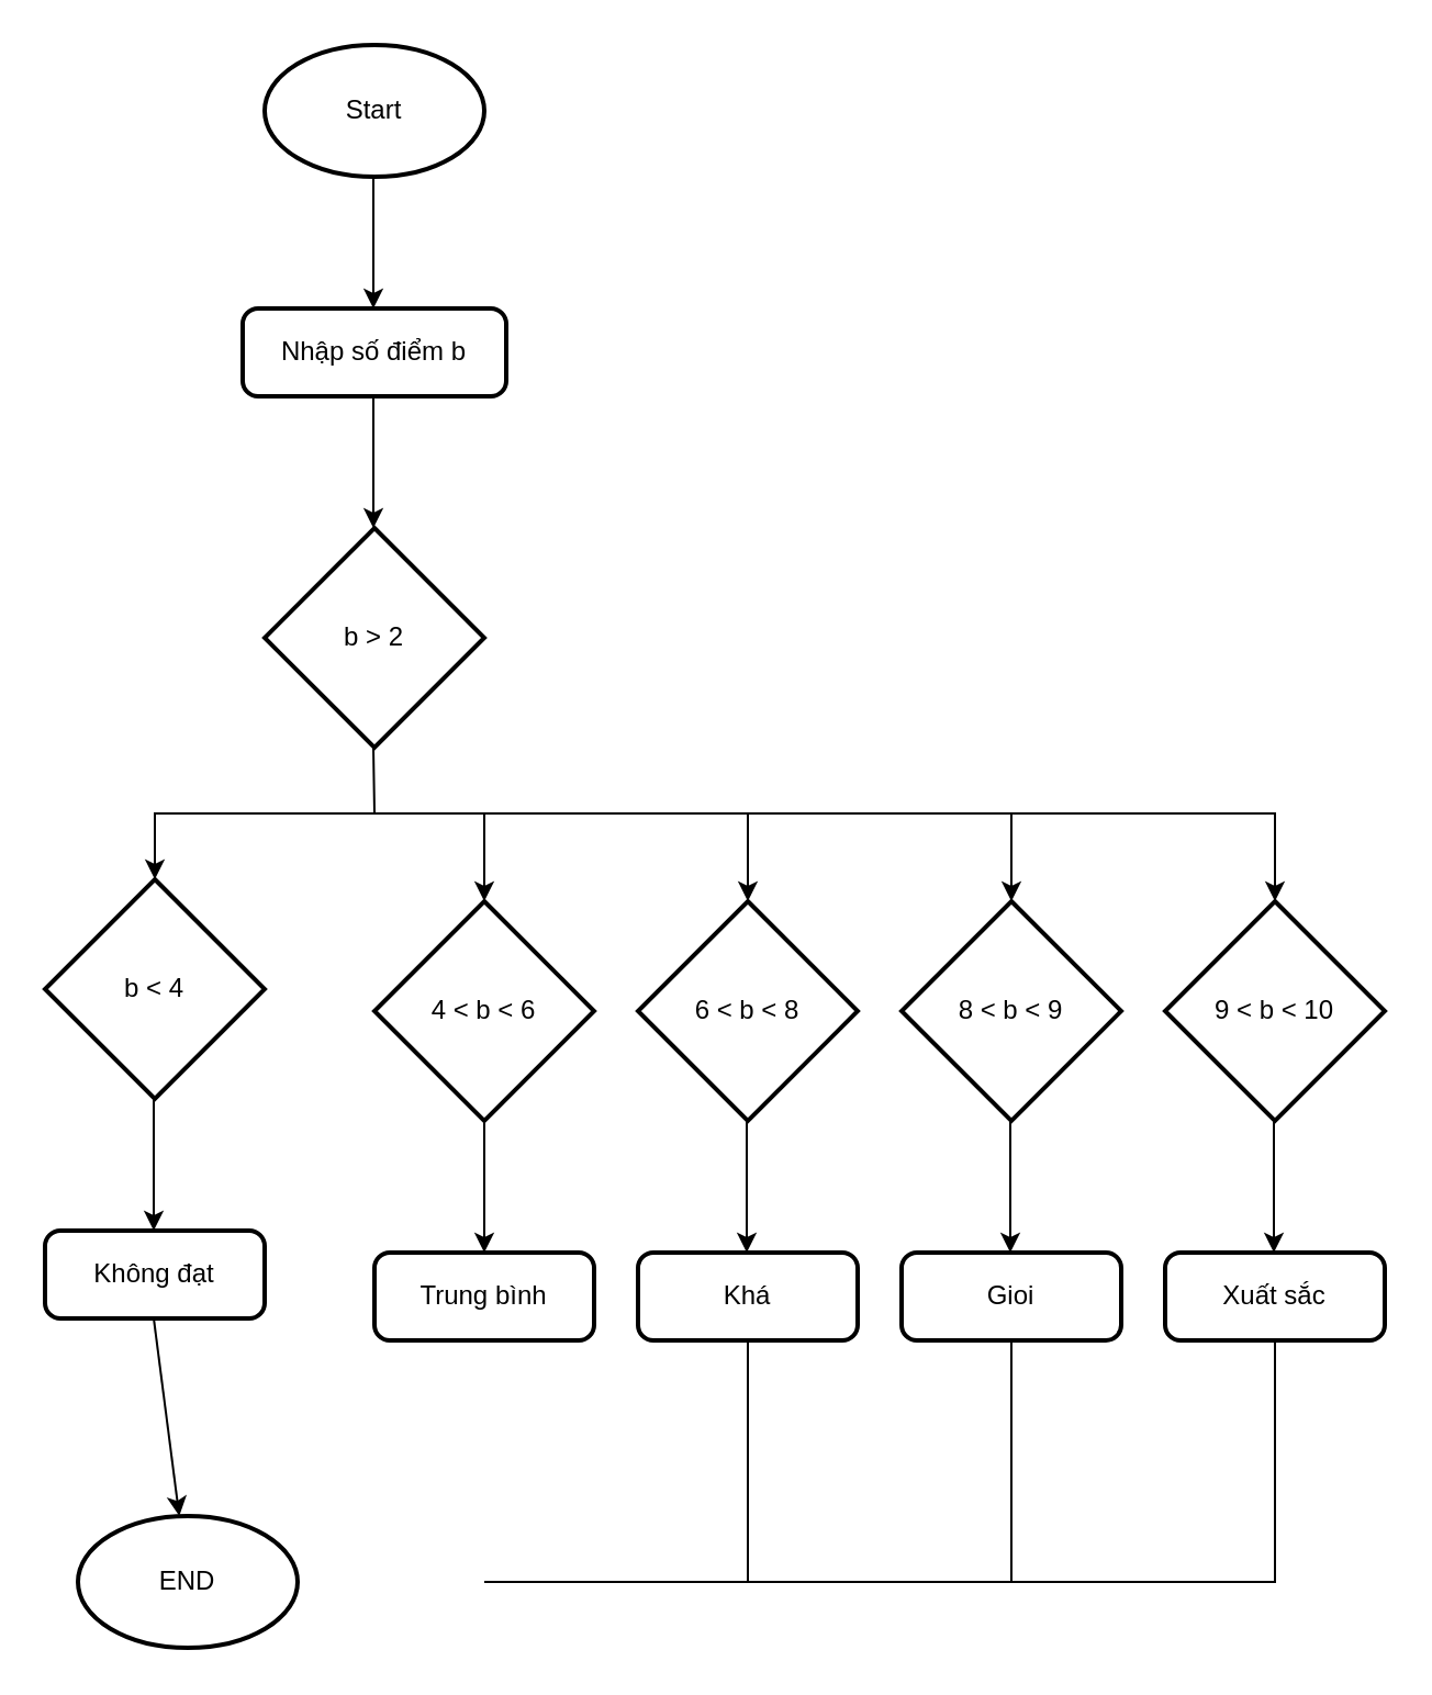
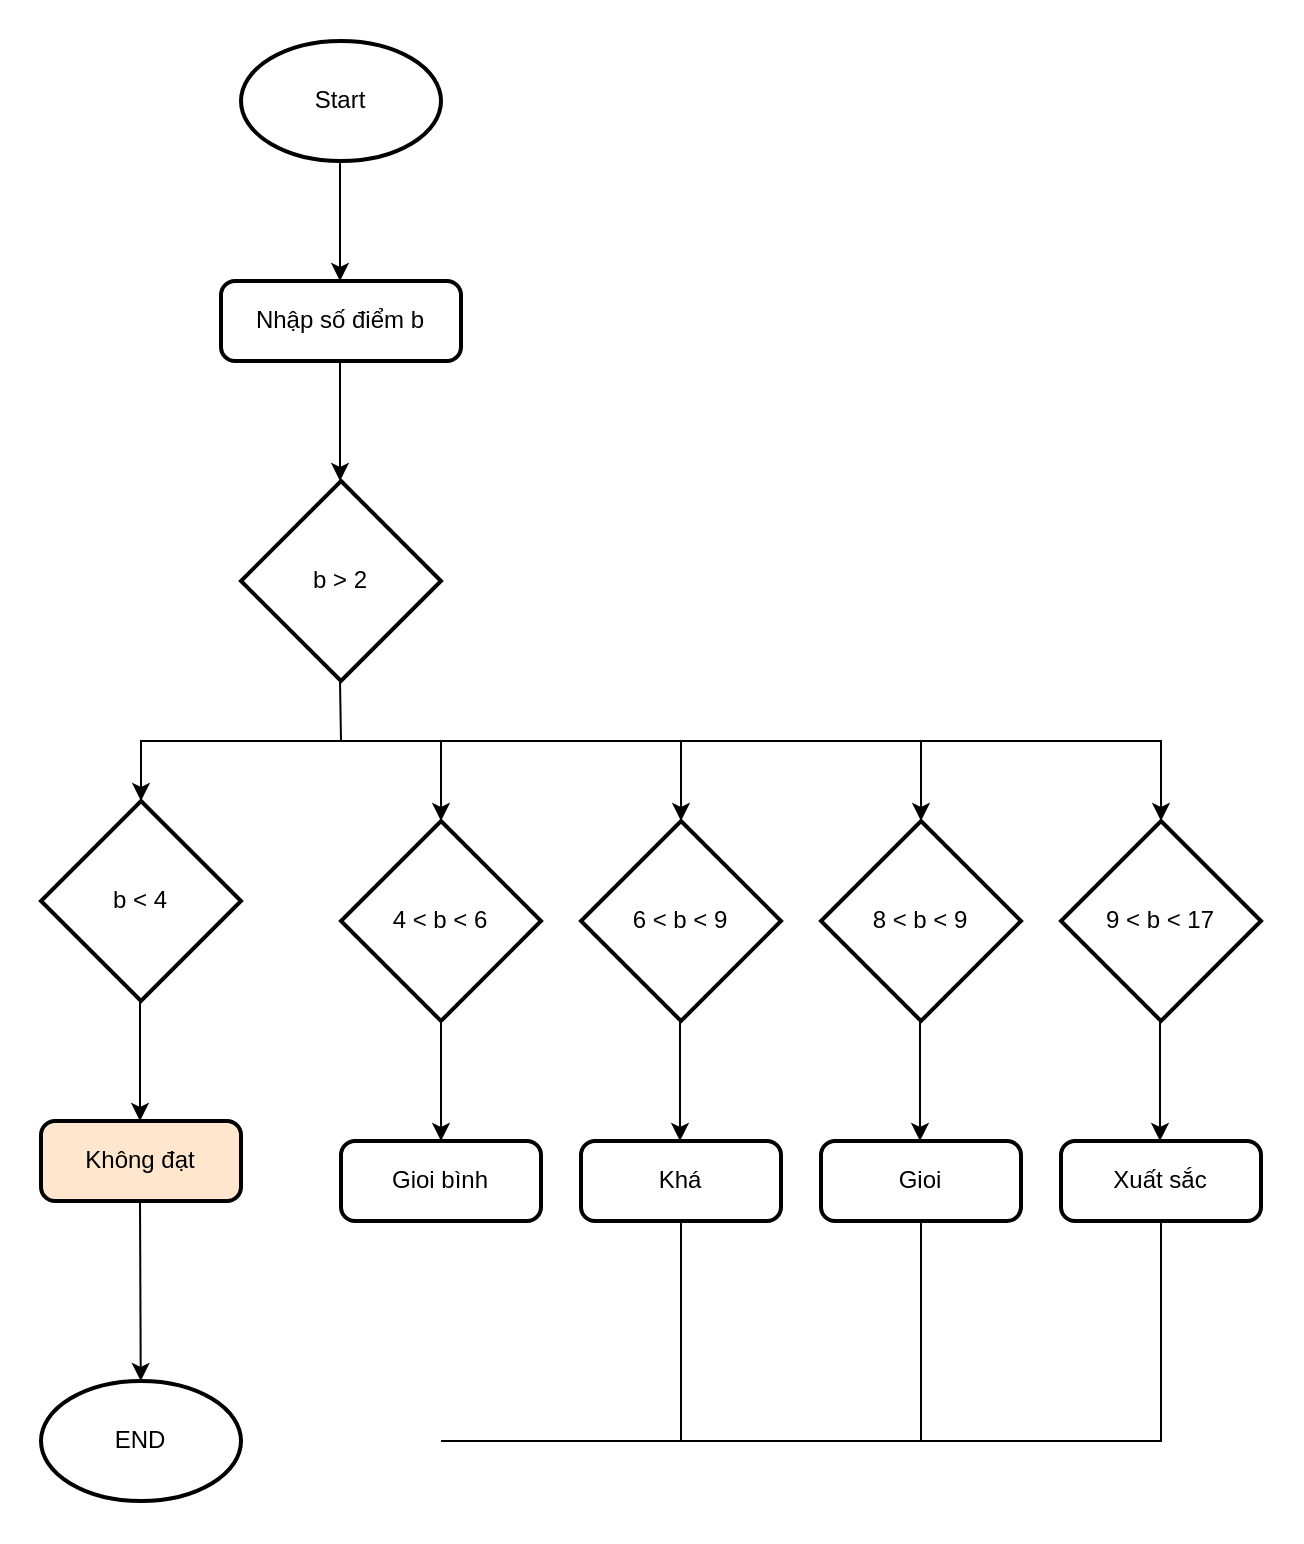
  <mxCell id="0" />
  <mxCell id="1" parent="0" />
  <mxCell id="2" value="&lt;font style=&quot;vertical-align: inherit;&quot;&gt;&lt;font style=&quot;vertical-align: inherit;&quot;&gt;Start&lt;/font&gt;&lt;/font&gt;" style="strokeWidth=2;html=1;shape=mxgraph.flowchart.start_1;whiteSpace=wrap;" vertex="1" parent="1"><mxGeometry x="120" y="20" width="100" height="60" as="geometry" /></mxCell>
  <mxCell id="3" value="" style="endArrow=classic;html=1;rounded=0;" edge="1" parent="1"><mxGeometry width="50" height="50" relative="1" as="geometry"><mxPoint x="169.5" y="80" as="sourcePoint" /><mxPoint x="169.5" y="140" as="targetPoint" /></mxGeometry></mxCell>
  <mxCell id="4" value="&lt;font style=&quot;vertical-align: inherit;&quot;&gt;&lt;font style=&quot;vertical-align: inherit;&quot;&gt;Nhập số điểm b&lt;/font&gt;&lt;/font&gt;" style="rounded=1;whiteSpace=wrap;html=1;absoluteArcSize=1;arcSize=14;strokeWidth=2;" vertex="1" parent="1"><mxGeometry x="110" y="140" width="120" height="40" as="geometry" /></mxCell>
  <mxCell id="5" value="" style="endArrow=classic;html=1;rounded=0;" edge="1" parent="1"><mxGeometry width="50" height="50" relative="1" as="geometry"><mxPoint x="169.5" y="180" as="sourcePoint" /><mxPoint x="169.5" y="240" as="targetPoint" /></mxGeometry></mxCell>
  <mxCell id="6" value="&lt;font style=&quot;vertical-align: inherit;&quot;&gt;&lt;font style=&quot;vertical-align: inherit;&quot;&gt;b &amp;gt; 2&lt;/font&gt;&lt;/font&gt;" style="strokeWidth=2;html=1;shape=mxgraph.flowchart.decision;whiteSpace=wrap;" vertex="1" parent="1"><mxGeometry x="120" y="240" width="100" height="100" as="geometry" /></mxCell>
  <mxCell id="7" value="" style="endArrow=classic;html=1;rounded=0;entryX=0.5;entryY=0;entryDx=0;entryDy=0;entryPerimeter=0;" edge="1" parent="1" target="8"><mxGeometry width="50" height="50" relative="1" as="geometry"><mxPoint x="169.5" y="340" as="sourcePoint" /><mxPoint x="110" y="380" as="targetPoint" /><Array as="points"><mxPoint x="170" y="370" /><mxPoint x="70" y="370" /></Array></mxGeometry></mxCell>
  <mxCell id="8" value="&lt;font style=&quot;vertical-align: inherit;&quot;&gt;&lt;font style=&quot;vertical-align: inherit;&quot;&gt;b &amp;lt; 4&lt;/font&gt;&lt;/font&gt;" style="strokeWidth=2;html=1;shape=mxgraph.flowchart.decision;whiteSpace=wrap;" vertex="1" parent="1"><mxGeometry x="20" y="400" width="100" height="100" as="geometry" /></mxCell>
  <mxCell id="9" value="" style="endArrow=classic;html=1;rounded=0;" edge="1" parent="1"><mxGeometry width="50" height="50" relative="1" as="geometry"><mxPoint x="69.5" y="500" as="sourcePoint" /><mxPoint x="69.5" y="560" as="targetPoint" /></mxGeometry></mxCell>
- <mxCell id="10" value="&lt;font style=&quot;vertical-align: inherit;&quot;&gt;&lt;font style=&quot;vertical-align: inherit;&quot;&gt;Không đạt&lt;/font&gt;&lt;/font&gt;" style="rounded=1;whiteSpace=wrap;html=1;absoluteArcSize=1;arcSize=14;strokeWidth=2;" vertex="1" parent="1"><mxGeometry x="20" y="560" width="100" height="40" as="geometry" /></mxCell>
+ <mxCell id="10" value="&lt;font style=&quot;vertical-align: inherit;&quot;&gt;&lt;font style=&quot;vertical-align: inherit;&quot;&gt;Không đạt&lt;/font&gt;&lt;/font&gt;" style="rounded=1;whiteSpace=wrap;html=1;absoluteArcSize=1;arcSize=14;strokeWidth=2;fillColor=#ffe6cc;" vertex="1" parent="1"><mxGeometry x="20" y="560" width="100" height="40" as="geometry" /></mxCell>
  <mxCell id="11" value="" style="endArrow=classic;html=1;rounded=0;" edge="1" parent="1" target="12"><mxGeometry width="50" height="50" relative="1" as="geometry"><mxPoint x="170" y="370" as="sourcePoint" /><mxPoint x="310" y="440" as="targetPoint" /><Array as="points"><mxPoint x="220" y="370" /></Array></mxGeometry></mxCell>
  <mxCell id="12" value="&lt;font style=&quot;vertical-align: inherit;&quot;&gt;&lt;font style=&quot;vertical-align: inherit;&quot;&gt;4 &amp;lt; b &amp;lt; 6&lt;/font&gt;&lt;/font&gt;" style="strokeWidth=2;html=1;shape=mxgraph.flowchart.decision;whiteSpace=wrap;" vertex="1" parent="1"><mxGeometry x="170" y="410" width="100" height="100" as="geometry" /></mxCell>
  <mxCell id="13" value="" style="endArrow=classic;html=1;rounded=0;" edge="1" parent="1"><mxGeometry width="50" height="50" relative="1" as="geometry"><mxPoint x="220" y="510" as="sourcePoint" /><mxPoint x="220" y="570" as="targetPoint" /></mxGeometry></mxCell>
- <mxCell id="14" value="&lt;font style=&quot;vertical-align: inherit;&quot;&gt;&lt;font style=&quot;vertical-align: inherit;&quot;&gt;Trung bình&lt;/font&gt;&lt;/font&gt;" style="rounded=1;whiteSpace=wrap;html=1;absoluteArcSize=1;arcSize=14;strokeWidth=2;" vertex="1" parent="1"><mxGeometry x="170" y="570" width="100" height="40" as="geometry" /></mxCell>
+ <mxCell id="14" value="&lt;font style=&quot;vertical-align: inherit;&quot;&gt;&lt;font style=&quot;vertical-align: inherit;&quot;&gt;Gioi bình&lt;/font&gt;&lt;/font&gt;" style="rounded=1;whiteSpace=wrap;html=1;absoluteArcSize=1;arcSize=14;strokeWidth=2;" vertex="1" parent="1"><mxGeometry x="170" y="570" width="100" height="40" as="geometry" /></mxCell>
  <mxCell id="15" value="" style="endArrow=classic;html=1;rounded=0;entryX=0.5;entryY=0;entryDx=0;entryDy=0;entryPerimeter=0;" edge="1" parent="1" target="16"><mxGeometry width="50" height="50" relative="1" as="geometry"><mxPoint x="210" y="370" as="sourcePoint" /><mxPoint x="350" y="400" as="targetPoint" /><Array as="points"><mxPoint x="340" y="370" /></Array></mxGeometry></mxCell>
- <mxCell id="16" value="&lt;font style=&quot;vertical-align: inherit;&quot;&gt;&lt;font style=&quot;vertical-align: inherit;&quot;&gt;6 &amp;lt; b &amp;lt; 8&lt;/font&gt;&lt;/font&gt;" style="strokeWidth=2;html=1;shape=mxgraph.flowchart.decision;whiteSpace=wrap;" vertex="1" parent="1"><mxGeometry x="290" y="410" width="100" height="100" as="geometry" /></mxCell>
+ <mxCell id="16" value="&lt;font style=&quot;vertical-align: inherit;&quot;&gt;&lt;font style=&quot;vertical-align: inherit;&quot;&gt;6 &amp;lt; b &amp;lt; 9&lt;/font&gt;&lt;/font&gt;" style="strokeWidth=2;html=1;shape=mxgraph.flowchart.decision;whiteSpace=wrap;" vertex="1" parent="1"><mxGeometry x="290" y="410" width="100" height="100" as="geometry" /></mxCell>
  <mxCell id="17" value="&lt;font style=&quot;vertical-align: inherit;&quot;&gt;&lt;font style=&quot;vertical-align: inherit;&quot;&gt;Khá&lt;/font&gt;&lt;/font&gt;" style="rounded=1;whiteSpace=wrap;html=1;absoluteArcSize=1;arcSize=14;strokeWidth=2;" vertex="1" parent="1"><mxGeometry x="290" y="570" width="100" height="40" as="geometry" /></mxCell>
  <mxCell id="18" value="" style="endArrow=classic;html=1;rounded=0;" edge="1" parent="1"><mxGeometry width="50" height="50" relative="1" as="geometry"><mxPoint x="339.5" y="510" as="sourcePoint" /><mxPoint x="339.5" y="570" as="targetPoint" /></mxGeometry></mxCell>
  <mxCell id="19" value="" style="endArrow=classic;html=1;rounded=0;entryX=0.5;entryY=0;entryDx=0;entryDy=0;entryPerimeter=0;" edge="1" parent="1" target="20"><mxGeometry width="50" height="50" relative="1" as="geometry"><mxPoint x="334" y="370" as="sourcePoint" /><mxPoint x="474" y="400" as="targetPoint" /><Array as="points"><mxPoint x="460" y="370" /></Array></mxGeometry></mxCell>
  <mxCell id="20" value="&lt;font style=&quot;vertical-align: inherit;&quot;&gt;&lt;font style=&quot;vertical-align: inherit;&quot;&gt;8 &amp;lt; b &amp;lt; 9&lt;/font&gt;&lt;/font&gt;" style="strokeWidth=2;html=1;shape=mxgraph.flowchart.decision;whiteSpace=wrap;" vertex="1" parent="1"><mxGeometry x="410" y="410" width="100" height="100" as="geometry" /></mxCell>
  <mxCell id="21" value="" style="endArrow=classic;html=1;rounded=0;" edge="1" parent="1"><mxGeometry width="50" height="50" relative="1" as="geometry"><mxPoint x="459.5" y="510" as="sourcePoint" /><mxPoint x="459.5" y="570" as="targetPoint" /></mxGeometry></mxCell>
  <mxCell id="22" value="&lt;font style=&quot;vertical-align: inherit;&quot;&gt;&lt;font style=&quot;vertical-align: inherit;&quot;&gt;Gioi&lt;/font&gt;&lt;/font&gt;" style="rounded=1;whiteSpace=wrap;html=1;absoluteArcSize=1;arcSize=14;strokeWidth=2;" vertex="1" parent="1"><mxGeometry x="410" y="570" width="100" height="40" as="geometry" /></mxCell>
  <mxCell id="23" value="" style="endArrow=classic;html=1;rounded=0;" edge="1" parent="1"><mxGeometry width="50" height="50" relative="1" as="geometry"><mxPoint x="460" y="370" as="sourcePoint" /><mxPoint x="580" y="410" as="targetPoint" /><Array as="points"><mxPoint x="580" y="370" /></Array></mxGeometry></mxCell>
- <mxCell id="24" value="&lt;font style=&quot;vertical-align: inherit;&quot;&gt;&lt;font style=&quot;vertical-align: inherit;&quot;&gt;9 &amp;lt; b &amp;lt; 10&lt;/font&gt;&lt;/font&gt;" style="strokeWidth=2;html=1;shape=mxgraph.flowchart.decision;whiteSpace=wrap;" vertex="1" parent="1"><mxGeometry x="530" y="410" width="100" height="100" as="geometry" /></mxCell>
+ <mxCell id="24" value="&lt;font style=&quot;vertical-align: inherit;&quot;&gt;&lt;font style=&quot;vertical-align: inherit;&quot;&gt;9 &amp;lt; b &amp;lt; 17&lt;/font&gt;&lt;/font&gt;" style="strokeWidth=2;html=1;shape=mxgraph.flowchart.decision;whiteSpace=wrap;" vertex="1" parent="1"><mxGeometry x="530" y="410" width="100" height="100" as="geometry" /></mxCell>
  <mxCell id="25" value="" style="endArrow=classic;html=1;rounded=0;" edge="1" parent="1"><mxGeometry width="50" height="50" relative="1" as="geometry"><mxPoint x="579.5" y="510" as="sourcePoint" /><mxPoint x="579.5" y="570" as="targetPoint" /></mxGeometry></mxCell>
  <mxCell id="26" value="&lt;font style=&quot;vertical-align: inherit;&quot;&gt;&lt;font style=&quot;vertical-align: inherit;&quot;&gt;Xuất sắc&lt;/font&gt;&lt;/font&gt;" style="rounded=1;whiteSpace=wrap;html=1;absoluteArcSize=1;arcSize=14;strokeWidth=2;" vertex="1" parent="1"><mxGeometry x="530" y="570" width="100" height="40" as="geometry" /></mxCell>
  <mxCell id="27" value="" style="endArrow=classic;html=1;rounded=0;" edge="1" parent="1" target="28"><mxGeometry width="50" height="50" relative="1" as="geometry"><mxPoint x="69.5" y="600" as="sourcePoint" /><mxPoint x="69.5" y="680" as="targetPoint" /></mxGeometry></mxCell>
- <mxCell id="28" value="&lt;font style=&quot;vertical-align: inherit;&quot;&gt;&lt;font style=&quot;vertical-align: inherit;&quot;&gt;END&lt;/font&gt;&lt;/font&gt;" style="strokeWidth=2;html=1;shape=mxgraph.flowchart.start_1;whiteSpace=wrap;" vertex="1" parent="1"><mxGeometry x="35" y="690" width="100" height="60" as="geometry" /></mxCell>
+ <mxCell id="28" value="&lt;font style=&quot;vertical-align: inherit;&quot;&gt;&lt;font style=&quot;vertical-align: inherit;&quot;&gt;END&lt;/font&gt;&lt;/font&gt;" style="strokeWidth=2;html=1;shape=mxgraph.flowchart.start_1;whiteSpace=wrap;" vertex="1" parent="1"><mxGeometry x="20" y="690" width="100" height="60" as="geometry" /></mxCell>
  <mxCell id="29" value="" style="endArrow=none;html=1;rounded=0;entryX=0.5;entryY=1;entryDx=0;entryDy=0;" edge="1" parent="1" target="17"><mxGeometry width="50" height="50" relative="1" as="geometry"><mxPoint x="220" y="720" as="sourcePoint" /><mxPoint x="340" y="670" as="targetPoint" /><Array as="points"><mxPoint x="340" y="720" /></Array></mxGeometry></mxCell>
  <mxCell id="30" value="" style="endArrow=none;html=1;rounded=0;entryX=0.5;entryY=1;entryDx=0;entryDy=0;" edge="1" parent="1"><mxGeometry width="50" height="50" relative="1" as="geometry"><mxPoint x="340" y="720" as="sourcePoint" /><mxPoint x="460" y="610" as="targetPoint" /><Array as="points"><mxPoint x="460" y="720" /></Array></mxGeometry></mxCell>
  <mxCell id="31" value="" style="endArrow=none;html=1;rounded=0;entryX=0.5;entryY=1;entryDx=0;entryDy=0;" edge="1" parent="1"><mxGeometry width="50" height="50" relative="1" as="geometry"><mxPoint x="460" y="720" as="sourcePoint" /><mxPoint x="580" y="610" as="targetPoint" /><Array as="points"><mxPoint x="580" y="720" /></Array></mxGeometry></mxCell>
